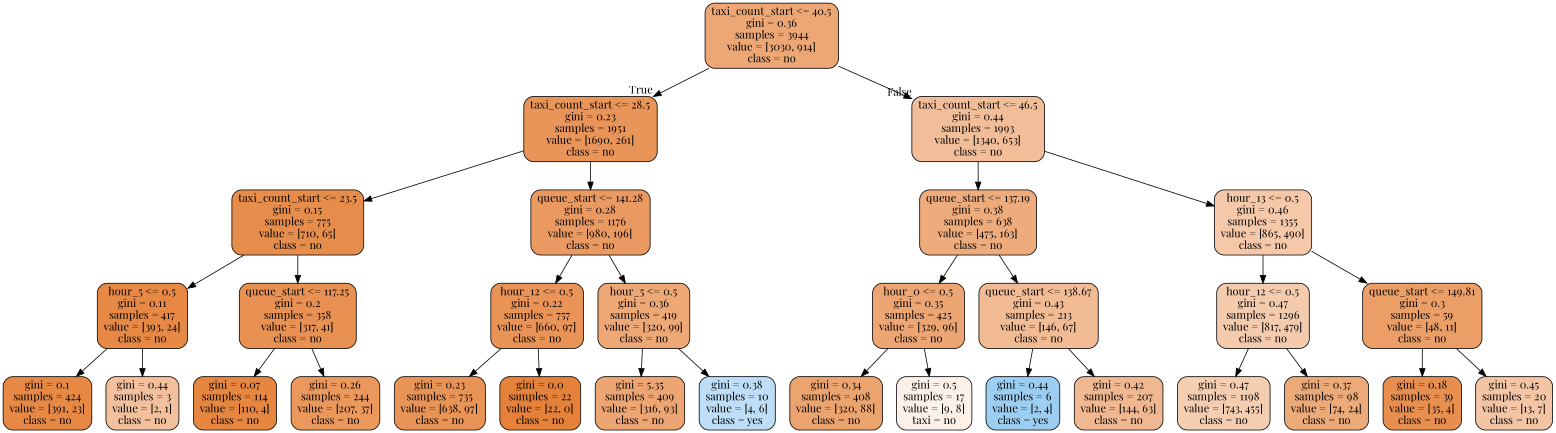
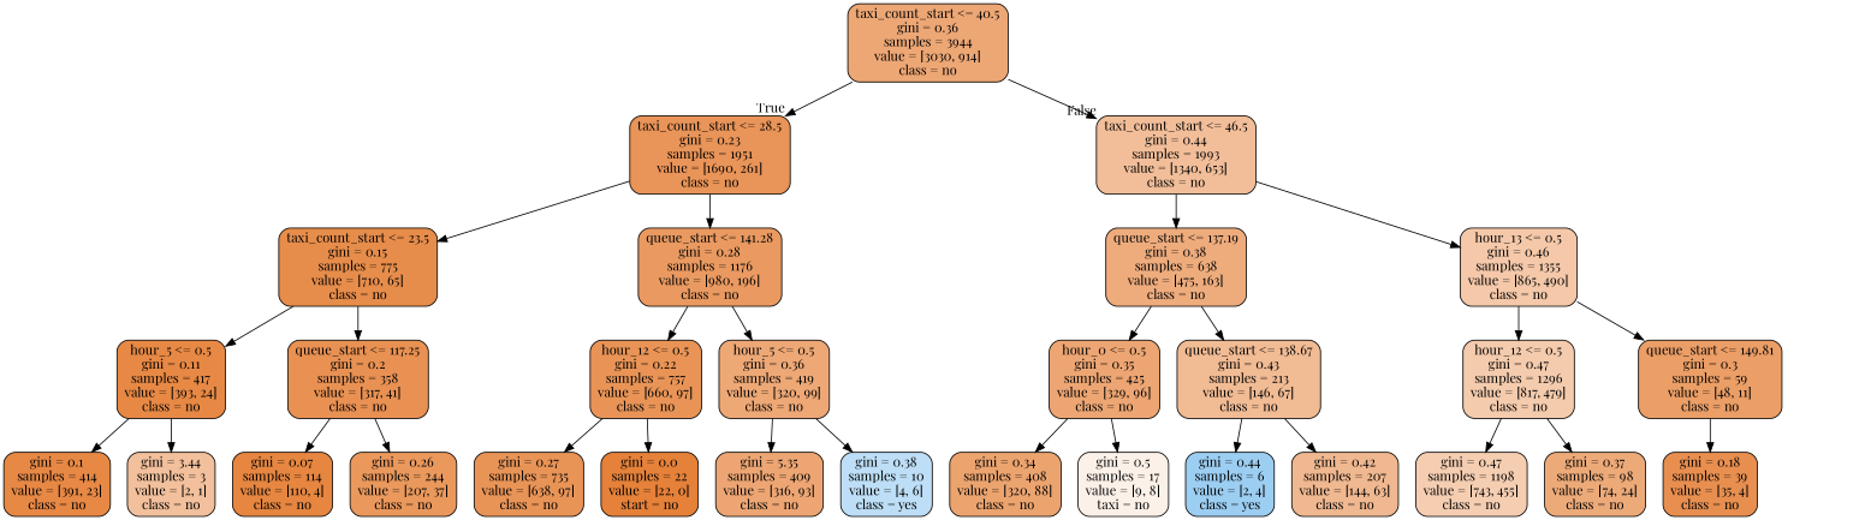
  digraph {
    fontname="Playfair Display"
    node [color=black fillcolor="#eda673" fontname="Playfair Display" shape=box style="filled, rounded"]
    edge [fontname="Playfair Display"]
    n1 [fillcolor="#eda775" label="taxi_count_start <= 40.5\ngini = 0.36\nsamples = 3944\nvalue = [3030, 914]\nclass = no"]
    n2 [fillcolor="#e99458" label="taxi_count_start <= 28.5\ngini = 0.23\nsamples = 1951\nvalue = [1690, 261]\nclass = no"]
    n3 [fillcolor="#f2be99" label="taxi_count_start <= 46.5\ngini = 0.44\nsamples = 1993\nvalue = [1340, 653]\nclass = no"]
    n4 [fillcolor="#e78d4b" label="taxi_count_start <= 23.5\ngini = 0.15\nsamples = 775\nvalue = [710, 65]\nclass = no"]
    n5 [fillcolor="#ea9a61" label="queue_start <= 141.28\ngini = 0.28\nsamples = 1176\nvalue = [980, 196]\nclass = no"]
    n6 [fillcolor="#eeac7d" label="queue_start <= 137.19\ngini = 0.38\nsamples = 638\nvalue = [475, 163]\nclass = no"]
    n7 [fillcolor="#f4c8a9" label="hour_13 <= 0.5\ngini = 0.46\nsamples = 1355\nvalue = [865, 490]\nclass = no"]
    n8 [fillcolor="#e78945" label="hour_5 <= 0.5\ngini = 0.11\nsamples = 417\nvalue = [393, 24]\nclass = no"]
    n9 [fillcolor="#e89153" label="queue_start <= 117.25\ngini = 0.2\nsamples = 358\nvalue = [317, 41]\nclass = no"]
    n10 [fillcolor="#e99456" label="hour_12 <= 0.5\ngini = 0.22\nsamples = 757\nvalue = [660, 97]\nclass = no"]
    n11 [fillcolor="#eda876" label="hour_5 <= 0.5\ngini = 0.36\nsamples = 419\nvalue = [320, 99]\nclass = no"]
-   n12 [fillcolor="#e78845" label="gini = 0.1\nsamples = 424\nvalue = [391, 23]\nclass = no"]
-   n13 [fillcolor="#f2c09c" label="gini = 0.44\nsamples = 3\nvalue = [2, 1]\nclass = no"]
+   n12 [fillcolor="#e78845" label="gini = 0.1\nsamples = 414\nvalue = [391, 23]\nclass = no"]
+   n13 [fillcolor="#f2c09c" label="gini = 3.44\nsamples = 3\nvalue = [2, 1]\nclass = no"]
    n14 [fillcolor="#e68640" label="gini = 0.07\nsamples = 114\nvalue = [110, 4]\nclass = no"]
    n15 [fillcolor="#ea985c" label="gini = 0.26\nsamples = 244\nvalue = [207, 37]\nclass = no"]
-   n16 [fillcolor="#e99457" label="gini = 0.23\nsamples = 735\nvalue = [638, 97]\nclass = no"]
-   n17 [fillcolor="#e58139" label="gini = 0.0\nsamples = 22\nvalue = [22, 0]\nclass = no"]
+   n16 [fillcolor="#e99457" label="gini = 0.27\nsamples = 735\nvalue = [638, 97]\nclass = no"]
+   n17 [fillcolor="#e58139" label="gini = 0.0\nsamples = 22\nvalue = [22, 0]\nstart = no"]
    n18 [label="gini = 5.35\nsamples = 409\nvalue = [316, 93]\nclass = no"]
    n19 [fillcolor="#bddef6" label="gini = 0.38\nsamples = 10\nvalue = [4, 6]\nclass = yes"]
    n20 [label="hour_0 <= 0.5\ngini = 0.35\nsamples = 425\nvalue = [329, 96]\nclass = no"]
    n21 [fillcolor="#f1bb94" label="queue_start <= 138.67\ngini = 0.43\nsamples = 213\nvalue = [146, 67]\nclass = no"]
    n22 [fillcolor="#f4cbad" label="hour_12 <= 0.5\ngini = 0.47\nsamples = 1296\nvalue = [817, 479]\nclass = no"]
    n23 [fillcolor="#eb9e66" label="queue_start <= 149.81\ngini = 0.3\nsamples = 59\nvalue = [48, 11]\nclass = no"]
    n24 [fillcolor="#eca46f" label="gini = 0.34\nsamples = 408\nvalue = [320, 88]\nclass = no"]
    n25 [fillcolor="#fcf1e9" label="gini = 0.5\nsamples = 17\nvalue = [9, 8]\ntaxi = no"]
    n26 [fillcolor="#9ccef2" label="gini = 0.44\nsamples = 6\nvalue = [2, 4]\nclass = yes"]
    n27 [fillcolor="#f0b890" label="gini = 0.42\nsamples = 207\nvalue = [144, 63]\nclass = no"]
    n28 [fillcolor="#f5ceb2" label="gini = 0.47\nsamples = 1198\nvalue = [743, 455]\nclass = no"]
    n29 [fillcolor="#edaa79" label="gini = 0.37\nsamples = 98\nvalue = [74, 24]\nclass = no"]
    n30 [fillcolor="#e88f50" label="gini = 0.18\nsamples = 39\nvalue = [35, 4]\nclass = no"]
-   n31 [fillcolor="#f3c5a4" label="gini = 0.45\nsamples = 20\nvalue = [13, 7]\nclass = no"]
    n1 -> n2 [headlabel=True labelangle=45 labeldistance=2.5]
    n1 -> n3 [headlabel=False labelangle=-45 labeldistance=2.5]
    n2 -> n4
    n2 -> n5
    n3 -> n6
    n3 -> n7
    n4 -> n8
    n4 -> n9
    n5 -> n10
    n5 -> n11
    n6 -> n20
    n6 -> n21
    n7 -> n22
    n7 -> n23
    n8 -> n12
    n8 -> n13
    n9 -> n14
    n9 -> n15
    n10 -> n16
    n10 -> n17
    n11 -> n18
    n11 -> n19
    n20 -> n24
    n20 -> n25
    n21 -> n26
    n21 -> n27
    n22 -> n28
    n22 -> n29
    n23 -> n30
-   n23 -> n31
  }
